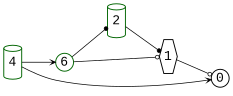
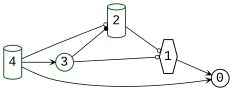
  digraph {
    fontname="Liberation Mono"
    rankdir=LR
    node [color=darkgreen fixedsize=true fontname="Liberation Mono" shape=cylinder]
    edge [arrowhead=odot arrowsize=0.5 fontname="Liberation Mono" penwidth=0.75]
    4 [width=.26]
    2 [width=.26]
-   3 [shape=circle width=.26 label=6]
+   3 [shape=circle width=.26]
    0 [color=black shape=circle width=.26]
    1 [color=black shape=hexagon width=.26]
+   4 -> 2
    4 -> 3 [arrowhead=vee]
    4 -> 0 [arrowhead=vee]
-   2 -> 1 [arrowhead=dot]
+   2 -> 1
    3 -> 2 [arrowhead=dot]
    3 -> 1
-   1 -> 0
+   1 -> 0 [arrowhead=vee]
  }
